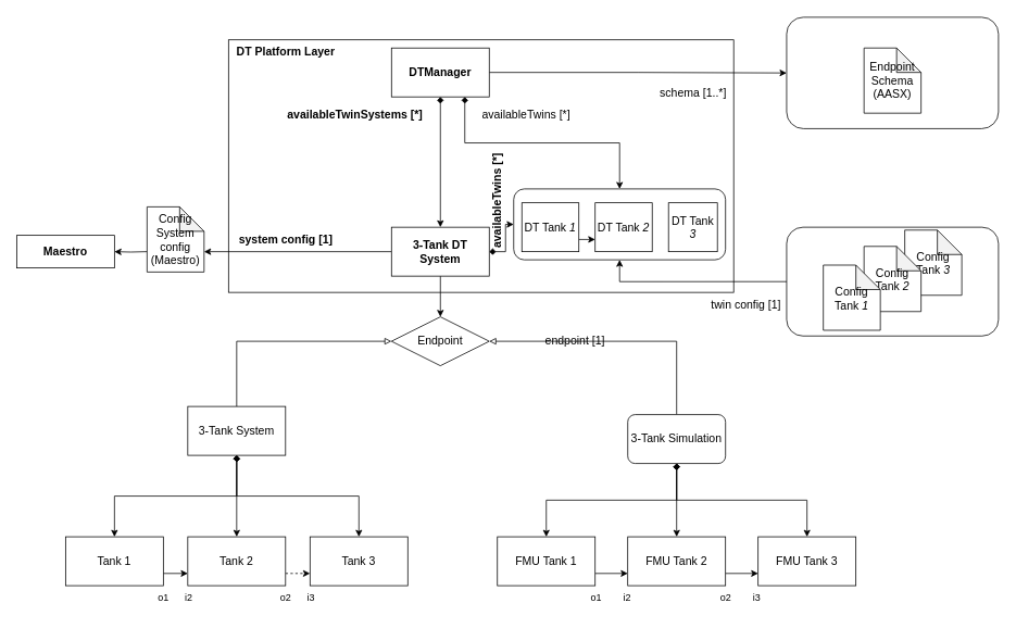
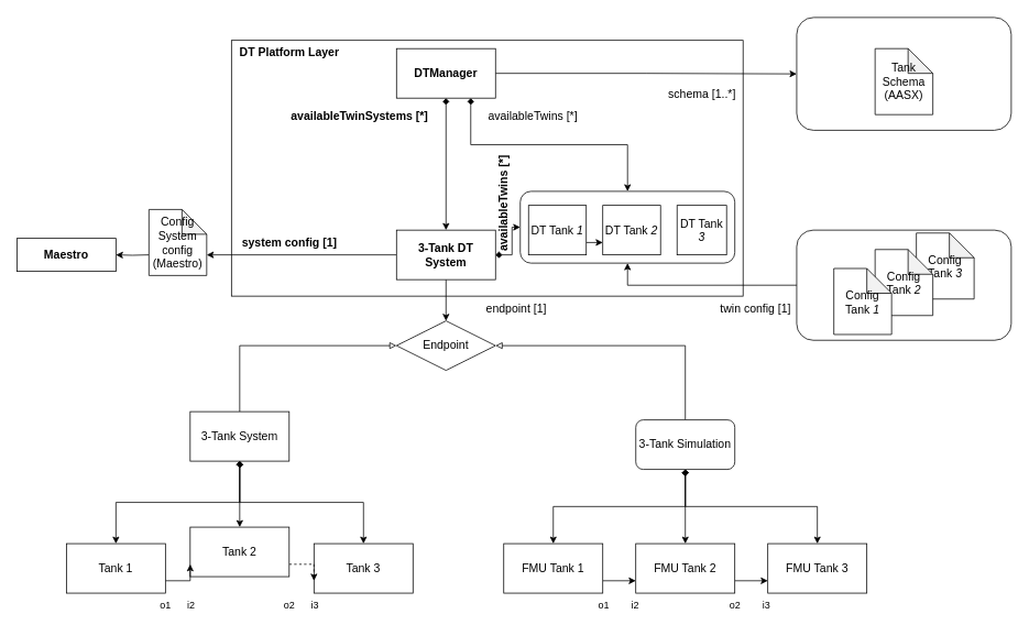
  <mxCell id="0" />
  <mxCell id="1" parent="0" />
  <mxCell id="2" value="FMU Tank 3" style="rounded=0;whiteSpace=wrap;html=1;fontSize=14;" parent="1" vertex="1"><mxGeometry x="930" y="658" width="120" height="60" as="geometry" /></mxCell>
  <mxCell id="3" style="edgeStyle=orthogonalEdgeStyle;rounded=0;orthogonalLoop=1;jettySize=auto;html=1;exitX=1;exitY=0.75;exitDx=0;exitDy=0;entryX=0;entryY=0.75;entryDx=0;entryDy=0;startArrow=none;startFill=0;endArrow=classic;endFill=1;fontSize=14;" parent="1" source="4" target="2" edge="1"><mxGeometry relative="1" as="geometry" /></mxCell>
  <mxCell id="4" value="FMU Tank 2" style="rounded=0;whiteSpace=wrap;html=1;fontSize=14;" parent="1" vertex="1"><mxGeometry x="770" y="658" width="120" height="60" as="geometry" /></mxCell>
  <mxCell id="5" value="Tank 3" style="rounded=0;whiteSpace=wrap;html=1;fontSize=14;" parent="1" vertex="1"><mxGeometry x="380" y="658" width="120" height="60" as="geometry" /></mxCell>
  <mxCell id="6" style="edgeStyle=orthogonalEdgeStyle;rounded=0;orthogonalLoop=1;jettySize=auto;html=1;exitX=1;exitY=0.75;exitDx=0;exitDy=0;entryX=0;entryY=0.75;entryDx=0;entryDy=0;startArrow=none;startFill=0;endArrow=classic;endFill=1;fontSize=14;dashed=1;" parent="1" source="7" target="5" edge="1"><mxGeometry relative="1" as="geometry" /></mxCell>
- <mxCell id="7" value="Tank 2" style="rounded=0;whiteSpace=wrap;html=1;fontSize=14;" parent="1" vertex="1"><mxGeometry x="230" y="658" width="120" height="60" as="geometry" /></mxCell>
+ <mxCell id="7" value="Tank 2" style="rounded=0;whiteSpace=wrap;html=1;fontSize=14;" parent="1" vertex="1"><mxGeometry x="230" y="638" width="120" height="60" as="geometry" /></mxCell>
  <mxCell id="8" value="" style="rounded=0;whiteSpace=wrap;html=1;fontSize=14;" parent="1" vertex="1"><mxGeometry x="280" y="48" width="620" height="310" as="geometry" /></mxCell>
  <mxCell id="9" style="edgeStyle=orthogonalEdgeStyle;rounded=0;orthogonalLoop=1;jettySize=auto;html=1;exitX=0.5;exitY=1;exitDx=0;exitDy=0;endArrow=classic;endFill=1;startArrow=diamond;startFill=1;fontSize=14;" parent="1" source="12" target="16" edge="1"><mxGeometry relative="1" as="geometry" /></mxCell>
  <mxCell id="10" style="edgeStyle=orthogonalEdgeStyle;rounded=0;orthogonalLoop=1;jettySize=auto;html=1;exitX=1;exitY=0.5;exitDx=0;exitDy=0;entryX=0;entryY=0.5;entryDx=0;entryDy=0;startArrow=none;startFill=0;endArrow=classic;endFill=1;fontSize=14;" parent="1" source="12" target="61" edge="1"><mxGeometry relative="1" as="geometry" /></mxCell>
  <mxCell id="11" style="edgeStyle=orthogonalEdgeStyle;rounded=0;orthogonalLoop=1;jettySize=auto;html=1;exitX=0.75;exitY=1;exitDx=0;exitDy=0;entryX=0.5;entryY=0;entryDx=0;entryDy=0;startArrow=diamond;startFill=1;endArrow=classic;endFill=1;fontSize=14;" parent="1" source="12" target="35" edge="1"><mxGeometry relative="1" as="geometry" /></mxCell>
  <mxCell id="12" value="&lt;b&gt;DTManager&lt;/b&gt;" style="rounded=0;whiteSpace=wrap;html=1;fontSize=14;" parent="1" vertex="1"><mxGeometry x="480" y="58" width="120" height="60" as="geometry" /></mxCell>
  <mxCell id="13" style="edgeStyle=orthogonalEdgeStyle;rounded=0;orthogonalLoop=1;jettySize=auto;html=1;exitX=0.5;exitY=1;exitDx=0;exitDy=0;entryX=0.5;entryY=0;entryDx=0;entryDy=0;startArrow=none;startFill=0;endArrow=classic;endFill=1;fontSize=14;" parent="1" source="16" target="24" edge="1"><mxGeometry relative="1" as="geometry" /></mxCell>
  <mxCell id="14" style="edgeStyle=orthogonalEdgeStyle;rounded=0;orthogonalLoop=1;jettySize=auto;html=1;exitX=1;exitY=0.5;exitDx=0;exitDy=0;entryX=0;entryY=0.5;entryDx=0;entryDy=0;startArrow=diamond;startFill=1;endArrow=classic;endFill=1;fontSize=14;" parent="1" source="16" target="35" edge="1"><mxGeometry relative="1" as="geometry" /></mxCell>
  <mxCell id="15" style="edgeStyle=orthogonalEdgeStyle;rounded=0;orthogonalLoop=1;jettySize=auto;html=1;exitX=0;exitY=0.5;exitDx=0;exitDy=0;entryX=0;entryY=0;entryDx=70;entryDy=55;entryPerimeter=0;startArrow=none;startFill=0;endArrow=classic;endFill=1;fontSize=14;" parent="1" source="16" target="23" edge="1"><mxGeometry relative="1" as="geometry" /></mxCell>
  <mxCell id="16" value="&lt;b&gt;3-Tank DT System&lt;/b&gt;" style="rounded=0;whiteSpace=wrap;html=1;fontSize=14;" parent="1" vertex="1"><mxGeometry x="480" y="278" width="120" height="60" as="geometry" /></mxCell>
  <mxCell id="17" style="edgeStyle=orthogonalEdgeStyle;rounded=0;orthogonalLoop=1;jettySize=auto;html=1;exitX=1;exitY=0.75;exitDx=0;exitDy=0;entryX=0;entryY=0.75;entryDx=0;entryDy=0;startArrow=none;startFill=0;endArrow=classic;endFill=1;fontSize=14;" parent="1" source="18" target="7" edge="1"><mxGeometry relative="1" as="geometry" /></mxCell>
  <mxCell id="18" value="Tank 1" style="rounded=0;whiteSpace=wrap;html=1;fontSize=14;" parent="1" vertex="1"><mxGeometry x="80" y="658" width="120" height="60" as="geometry" /></mxCell>
  <mxCell id="19" style="edgeStyle=orthogonalEdgeStyle;rounded=0;orthogonalLoop=1;jettySize=auto;html=1;exitX=1;exitY=0.75;exitDx=0;exitDy=0;entryX=0;entryY=0.75;entryDx=0;entryDy=0;startArrow=none;startFill=0;endArrow=classic;endFill=1;fontSize=14;" parent="1" source="20" target="4" edge="1"><mxGeometry relative="1" as="geometry" /></mxCell>
  <mxCell id="20" value="FMU Tank 1" style="rounded=0;whiteSpace=wrap;html=1;fontSize=14;" parent="1" vertex="1"><mxGeometry x="610" y="658" width="120" height="60" as="geometry" /></mxCell>
  <mxCell id="21" value="DT Platform Layer" style="text;html=1;align=center;verticalAlign=middle;resizable=0;points=[];autosize=1;strokeColor=none;fillColor=none;fontStyle=1;fontSize=14;" parent="1" vertex="1"><mxGeometry x="280" y="48" width="140" height="30" as="geometry" /></mxCell>
  <mxCell id="22" style="edgeStyle=orthogonalEdgeStyle;rounded=0;orthogonalLoop=1;jettySize=auto;html=1;" edge="1" parent="1" target="72"><mxGeometry relative="1" as="geometry"><mxPoint x="180" y="308" as="sourcePoint" /></mxGeometry></mxCell>
  <mxCell id="23" value="Config System config (Maestro)" style="shape=note;whiteSpace=wrap;html=1;backgroundOutline=1;darkOpacity=0.05;fontSize=14;" parent="1" vertex="1"><mxGeometry x="180" y="253" width="70" height="80" as="geometry" /></mxCell>
  <mxCell id="24" value="Endpoint" style="rhombus;whiteSpace=wrap;html=1;fontSize=14;" parent="1" vertex="1"><mxGeometry x="480" y="388" width="120" height="60" as="geometry" /></mxCell>
  <mxCell id="25" style="edgeStyle=orthogonalEdgeStyle;rounded=0;orthogonalLoop=1;jettySize=auto;html=1;exitX=0.5;exitY=0;exitDx=0;exitDy=0;entryX=0;entryY=0.5;entryDx=0;entryDy=0;startArrow=none;startFill=0;endArrow=block;endFill=0;fontSize=14;" parent="1" source="29" target="24" edge="1"><mxGeometry relative="1" as="geometry" /></mxCell>
  <mxCell id="26" style="edgeStyle=orthogonalEdgeStyle;rounded=0;orthogonalLoop=1;jettySize=auto;html=1;exitX=0.5;exitY=1;exitDx=0;exitDy=0;entryX=0.5;entryY=0;entryDx=0;entryDy=0;startArrow=diamond;startFill=1;endArrow=classic;endFill=1;fontSize=14;" parent="1" source="29" target="18" edge="1"><mxGeometry relative="1" as="geometry" /></mxCell>
  <mxCell id="27" style="edgeStyle=orthogonalEdgeStyle;rounded=0;orthogonalLoop=1;jettySize=auto;html=1;exitX=0.5;exitY=1;exitDx=0;exitDy=0;entryX=0.5;entryY=0;entryDx=0;entryDy=0;startArrow=diamond;startFill=1;endArrow=classic;endFill=1;fontSize=14;" parent="1" source="29" target="7" edge="1"><mxGeometry relative="1" as="geometry" /></mxCell>
  <mxCell id="28" style="edgeStyle=orthogonalEdgeStyle;rounded=0;orthogonalLoop=1;jettySize=auto;html=1;exitX=0.5;exitY=1;exitDx=0;exitDy=0;entryX=0.5;entryY=0;entryDx=0;entryDy=0;startArrow=diamond;startFill=1;endArrow=classic;endFill=1;fontSize=14;" parent="1" source="29" target="5" edge="1"><mxGeometry relative="1" as="geometry" /></mxCell>
  <mxCell id="29" value="3-Tank System" style="rounded=0;whiteSpace=wrap;html=1;fontSize=14;" parent="1" vertex="1"><mxGeometry x="230" y="498" width="120" height="60" as="geometry" /></mxCell>
  <mxCell id="30" style="edgeStyle=orthogonalEdgeStyle;rounded=0;orthogonalLoop=1;jettySize=auto;html=1;exitX=0.5;exitY=1;exitDx=0;exitDy=0;entryX=0.5;entryY=0;entryDx=0;entryDy=0;startArrow=diamond;startFill=1;endArrow=classic;endFill=1;fontSize=14;" parent="1" source="40" target="20" edge="1"><mxGeometry relative="1" as="geometry" /></mxCell>
  <mxCell id="31" style="edgeStyle=orthogonalEdgeStyle;rounded=0;orthogonalLoop=1;jettySize=auto;html=1;exitX=0.5;exitY=1;exitDx=0;exitDy=0;entryX=0.5;entryY=0;entryDx=0;entryDy=0;startArrow=diamond;startFill=1;endArrow=classic;endFill=1;fontSize=14;" parent="1" source="40" target="4" edge="1"><mxGeometry relative="1" as="geometry" /></mxCell>
  <mxCell id="32" style="edgeStyle=orthogonalEdgeStyle;rounded=0;orthogonalLoop=1;jettySize=auto;html=1;exitX=0.5;exitY=1;exitDx=0;exitDy=0;entryX=0.5;entryY=0;entryDx=0;entryDy=0;startArrow=diamond;startFill=1;endArrow=classic;endFill=1;fontSize=14;" parent="1" source="40" target="2" edge="1"><mxGeometry relative="1" as="geometry" /></mxCell>
  <mxCell id="33" style="edgeStyle=orthogonalEdgeStyle;rounded=0;orthogonalLoop=1;jettySize=auto;html=1;exitX=0.5;exitY=0;exitDx=0;exitDy=0;entryX=1;entryY=0.5;entryDx=0;entryDy=0;startArrow=none;startFill=0;endArrow=block;endFill=0;fontSize=14;" parent="1" source="40" target="24" edge="1"><mxGeometry relative="1" as="geometry" /></mxCell>
  <mxCell id="34" value="" style="group;fontSize=14;" parent="1" vertex="1" connectable="0"><mxGeometry x="630" y="231" width="260" height="87" as="geometry" /></mxCell>
  <mxCell id="35" value="" style="rounded=1;whiteSpace=wrap;html=1;fillColor=none;fontSize=14;" parent="34" vertex="1"><mxGeometry width="260" height="87" as="geometry" /></mxCell>
  <mxCell id="36" value="DT Tank &lt;i&gt;3&lt;/i&gt;" style="rounded=0;whiteSpace=wrap;html=1;fontSize=14;" parent="34" vertex="1"><mxGeometry x="190" y="17" width="60" height="60" as="geometry" /></mxCell>
  <mxCell id="37" value="DT Tank&amp;nbsp;&lt;i style=&quot;font-size: 14px;&quot;&gt;2&lt;/i&gt;" style="rounded=0;whiteSpace=wrap;html=1;fontSize=14;" parent="34" vertex="1"><mxGeometry x="100" y="17" width="70" height="60" as="geometry" /></mxCell>
  <mxCell id="38" style="edgeStyle=orthogonalEdgeStyle;rounded=0;orthogonalLoop=1;jettySize=auto;html=1;exitX=1;exitY=0.75;exitDx=0;exitDy=0;entryX=0;entryY=0.75;entryDx=0;entryDy=0;startArrow=none;startFill=0;endArrow=classic;endFill=1;fontSize=14;" parent="34" source="39" target="37" edge="1"><mxGeometry relative="1" as="geometry" /></mxCell>
  <mxCell id="39" value="DT Tank&amp;nbsp;&lt;i style=&quot;font-size: 14px;&quot;&gt;1&lt;/i&gt;" style="rounded=0;whiteSpace=wrap;html=1;fontSize=14;" parent="34" vertex="1"><mxGeometry x="10" y="17" width="70" height="60" as="geometry" /></mxCell>
  <mxCell id="40" value="3-Tank Simulation" style="whiteSpace=wrap;html=1;fontSize=14;rounded=1;" parent="1" vertex="1"><mxGeometry x="770" y="508" width="120" height="60" as="geometry" /></mxCell>
  <mxCell id="41" style="edgeStyle=orthogonalEdgeStyle;rounded=0;orthogonalLoop=1;jettySize=auto;html=1;exitX=0;exitY=0.5;exitDx=0;exitDy=0;entryX=0.5;entryY=1;entryDx=0;entryDy=0;startArrow=none;startFill=0;endArrow=classic;endFill=1;fontSize=14;" parent="1" source="44" target="35" edge="1"><mxGeometry relative="1" as="geometry" /></mxCell>
  <mxCell id="42" value="" style="group;fontSize=14;" parent="1" vertex="1" connectable="0"><mxGeometry x="965" y="278" width="260" height="133.5" as="geometry" /></mxCell>
  <mxCell id="43" value="" style="group;fontSize=14;" parent="42" vertex="1" connectable="0"><mxGeometry width="260" height="133.5" as="geometry" /></mxCell>
  <mxCell id="44" value="" style="rounded=1;whiteSpace=wrap;html=1;fillColor=none;fontSize=14;" parent="43" vertex="1"><mxGeometry width="260" height="133.5" as="geometry" /></mxCell>
  <mxCell id="45" style="edgeStyle=orthogonalEdgeStyle;rounded=0;orthogonalLoop=1;jettySize=auto;html=1;exitX=0;exitY=0.5;exitDx=0;exitDy=0;entryX=1;entryY=0.5;entryDx=0;entryDy=0;startArrow=none;startFill=0;endArrow=classic;endFill=1;" parent="43" edge="1"><mxGeometry relative="1" as="geometry"><mxPoint x="170" y="72.121" as="targetPoint" /></mxGeometry></mxCell>
  <mxCell id="46" style="edgeStyle=orthogonalEdgeStyle;rounded=0;orthogonalLoop=1;jettySize=auto;html=1;exitX=1;exitY=0.75;exitDx=0;exitDy=0;entryX=0;entryY=0.75;entryDx=0;entryDy=0;startArrow=none;startFill=0;endArrow=classic;endFill=1;" parent="43" edge="1"><mxGeometry relative="1" as="geometry"><mxPoint x="170" y="95.138" as="sourcePoint" /></mxGeometry></mxCell>
  <mxCell id="47" style="edgeStyle=orthogonalEdgeStyle;rounded=0;orthogonalLoop=1;jettySize=auto;html=1;exitX=0;exitY=0.5;exitDx=0;exitDy=0;entryX=1;entryY=0.5;entryDx=0;entryDy=0;startArrow=none;startFill=0;endArrow=classic;endFill=1;" parent="43" edge="1"><mxGeometry relative="1" as="geometry"><mxPoint x="100" y="72.121" as="sourcePoint" /></mxGeometry></mxCell>
  <mxCell id="48" value="Config&lt;br&gt;Tank&lt;i&gt; 3&lt;/i&gt;" style="shape=note;whiteSpace=wrap;html=1;backgroundOutline=1;darkOpacity=0.05;fontSize=14;" parent="42" vertex="1"><mxGeometry x="145" y="3.5" width="70" height="80" as="geometry" /></mxCell>
  <mxCell id="49" value="Config Tank &lt;i style=&quot;font-size: 14px;&quot;&gt;2&lt;/i&gt;" style="shape=note;whiteSpace=wrap;html=1;backgroundOutline=1;darkOpacity=0.05;fontSize=14;" parent="42" vertex="1"><mxGeometry x="95" y="23.5" width="70" height="80" as="geometry" /></mxCell>
  <mxCell id="50" value="Config&lt;br style=&quot;font-size: 14px;&quot;&gt;Tank &lt;i style=&quot;font-size: 14px;&quot;&gt;1&lt;/i&gt;" style="shape=note;whiteSpace=wrap;html=1;backgroundOutline=1;darkOpacity=0.05;fontSize=14;" parent="42" vertex="1"><mxGeometry x="45" y="46.5" width="70" height="80" as="geometry" /></mxCell>
  <mxCell id="51" value="availableTwins [*]" style="text;html=1;align=center;verticalAlign=middle;resizable=0;points=[];autosize=1;strokeColor=none;fillColor=none;fontSize=14;" parent="1" vertex="1"><mxGeometry x="580" y="124.75" width="130" height="30" as="geometry" /></mxCell>
  <mxCell id="52" value="availableTwinSystems [*]" style="text;html=1;align=center;verticalAlign=middle;resizable=0;points=[];autosize=1;fontSize=14;fontStyle=1" parent="1" vertex="1"><mxGeometry x="340" y="124.75" width="190" height="30" as="geometry" /></mxCell>
- <mxCell id="53" value="endpoint [1]" style="text;html=1;align=center;verticalAlign=middle;resizable=0;points=[];autosize=1;strokeColor=none;fillColor=none;fontSize=14;" parent="1" vertex="1"><mxGeometry x="655" y="403" width="100" height="30" as="geometry" /></mxCell>
+ <mxCell id="53" value="endpoint [1]" style="text;html=1;align=center;verticalAlign=middle;resizable=0;points=[];autosize=1;strokeColor=none;fillColor=none;fontSize=14;" parent="1" vertex="1"><mxGeometry x="575" y="358" width="100" height="30" as="geometry" /></mxCell>
  <mxCell id="54" value="twin config [1]" style="text;html=1;align=center;verticalAlign=middle;resizable=0;points=[];autosize=1;strokeColor=none;fillColor=none;fontSize=14;" parent="1" vertex="1"><mxGeometry x="860" y="358" width="110" height="30" as="geometry" /></mxCell>
  <mxCell id="55" value="schema [1..*]" style="text;html=1;align=center;verticalAlign=middle;resizable=0;points=[];autosize=1;strokeColor=none;fillColor=none;fontSize=14;" parent="1" vertex="1"><mxGeometry x="795" y="98" width="110" height="30" as="geometry" /></mxCell>
  <mxCell id="56" value="system config [1]" style="text;html=1;align=center;verticalAlign=middle;resizable=0;points=[];autosize=1;fontSize=14;fontStyle=1" parent="1" vertex="1"><mxGeometry x="280" y="278" width="140" height="30" as="geometry" /></mxCell>
  <mxCell id="57" style="edgeStyle=orthogonalEdgeStyle;rounded=0;orthogonalLoop=1;jettySize=auto;html=1;exitX=0;exitY=0.5;exitDx=0;exitDy=0;entryX=1;entryY=0.5;entryDx=0;entryDy=0;startArrow=none;startFill=0;endArrow=classic;endFill=1;" parent="1" edge="1"><mxGeometry relative="1" as="geometry"><mxPoint x="1135" y="93.371" as="targetPoint" /></mxGeometry></mxCell>
  <mxCell id="58" style="edgeStyle=orthogonalEdgeStyle;rounded=0;orthogonalLoop=1;jettySize=auto;html=1;exitX=1;exitY=0.75;exitDx=0;exitDy=0;entryX=0;entryY=0.75;entryDx=0;entryDy=0;startArrow=none;startFill=0;endArrow=classic;endFill=1;" parent="1" edge="1"><mxGeometry relative="1" as="geometry"><mxPoint x="1135" y="116.388" as="sourcePoint" /></mxGeometry></mxCell>
  <mxCell id="59" style="edgeStyle=orthogonalEdgeStyle;rounded=0;orthogonalLoop=1;jettySize=auto;html=1;exitX=0;exitY=0.5;exitDx=0;exitDy=0;entryX=1;entryY=0.5;entryDx=0;entryDy=0;startArrow=none;startFill=0;endArrow=classic;endFill=1;" parent="1" edge="1"><mxGeometry relative="1" as="geometry"><mxPoint x="1065" y="93.371" as="sourcePoint" /></mxGeometry></mxCell>
  <mxCell id="60" value="" style="group" parent="1" vertex="1" connectable="0"><mxGeometry x="965" y="20.25" width="260" height="136.75" as="geometry" /></mxCell>
  <mxCell id="61" value="" style="rounded=1;whiteSpace=wrap;html=1;fillColor=none;fontSize=14;container=0;" parent="60" vertex="1"><mxGeometry width="260" height="136.75" as="geometry" /></mxCell>
- <mxCell id="62" value="Endpoint Schema (AASX)" style="shape=note;whiteSpace=wrap;html=1;backgroundOutline=1;darkOpacity=0.05;fontSize=14;container=0;" parent="60" vertex="1"><mxGeometry x="95" y="37.75" width="70" height="80" as="geometry" /></mxCell>
+ <mxCell id="62" value="Tank Schema (AASX)" style="shape=note;whiteSpace=wrap;html=1;backgroundOutline=1;darkOpacity=0.05;fontSize=14;container=0;" parent="60" vertex="1"><mxGeometry x="95" y="37.75" width="70" height="80" as="geometry" /></mxCell>
  <mxCell id="63" value="availableTwins [*]" style="text;html=1;align=center;verticalAlign=middle;resizable=0;points=[];autosize=1;fontSize=14;fontStyle=1;rotation=-90;" parent="1" vertex="1"><mxGeometry x="540" y="231" width="140" height="30" as="geometry" /></mxCell>
  <mxCell id="64" value="o1" style="text;html=1;align=center;verticalAlign=middle;resizable=0;points=[];autosize=1;strokeColor=none;fillColor=none;" parent="1" vertex="1"><mxGeometry x="180" y="718" width="40" height="30" as="geometry" /></mxCell>
  <mxCell id="65" value="i2" style="text;html=1;align=center;verticalAlign=middle;resizable=0;points=[];autosize=1;strokeColor=none;fillColor=none;" parent="1" vertex="1"><mxGeometry x="216" y="718" width="30" height="30" as="geometry" /></mxCell>
  <mxCell id="66" value="o2" style="text;html=1;align=center;verticalAlign=middle;resizable=0;points=[];autosize=1;strokeColor=none;fillColor=none;" parent="1" vertex="1"><mxGeometry x="330" y="718" width="40" height="30" as="geometry" /></mxCell>
  <mxCell id="67" value="i3" style="text;html=1;align=center;verticalAlign=middle;resizable=0;points=[];autosize=1;strokeColor=none;fillColor=none;" parent="1" vertex="1"><mxGeometry x="366" y="718" width="30" height="30" as="geometry" /></mxCell>
  <mxCell id="68" value="o1" style="text;html=1;align=center;verticalAlign=middle;resizable=0;points=[];autosize=1;strokeColor=none;fillColor=none;" parent="1" vertex="1"><mxGeometry x="711" y="718" width="40" height="30" as="geometry" /></mxCell>
  <mxCell id="69" value="i2" style="text;html=1;align=center;verticalAlign=middle;resizable=0;points=[];autosize=1;strokeColor=none;fillColor=none;" parent="1" vertex="1"><mxGeometry x="754" y="718" width="30" height="30" as="geometry" /></mxCell>
  <mxCell id="70" value="o2" style="text;html=1;align=center;verticalAlign=middle;resizable=0;points=[];autosize=1;strokeColor=none;fillColor=none;" parent="1" vertex="1"><mxGeometry x="870" y="718" width="40" height="30" as="geometry" /></mxCell>
  <mxCell id="71" value="i3" style="text;html=1;align=center;verticalAlign=middle;resizable=0;points=[];autosize=1;strokeColor=none;fillColor=none;" parent="1" vertex="1"><mxGeometry x="913" y="718" width="30" height="30" as="geometry" /></mxCell>
  <mxCell id="72" value="&lt;b&gt;Maestro&lt;/b&gt;" style="rounded=0;whiteSpace=wrap;html=1;fontSize=14;" vertex="1" parent="1"><mxGeometry x="20" y="288" width="120" height="40" as="geometry" /></mxCell>
